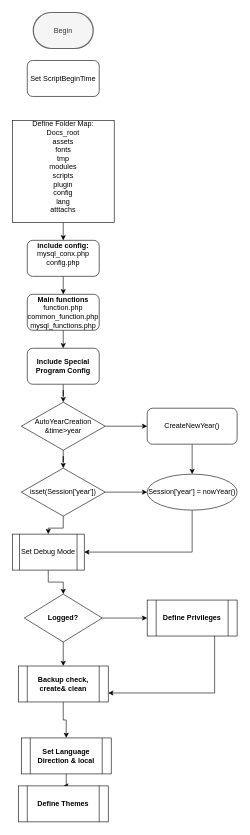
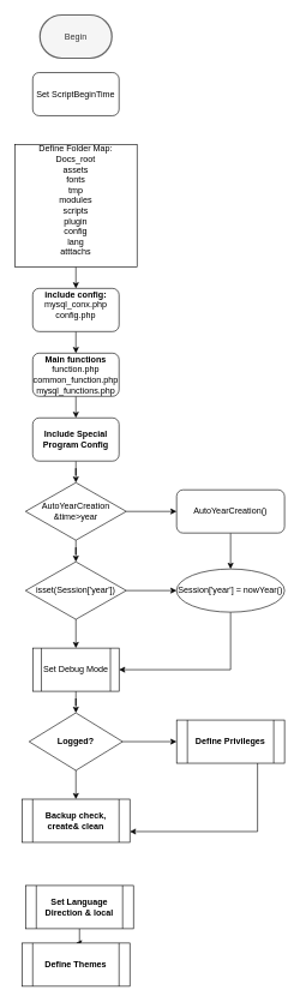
  <mxCell id="0" />
  <mxCell id="1" parent="0" />
  <mxCell id="2" value="Begin&lt;br&gt;" style="strokeWidth=2;html=1;shape=mxgraph.flowchart.terminator;whiteSpace=wrap;fillColor=#f5f5f5;strokeColor=#666666;fontColor=#333333;" vertex="1" parent="1"><mxGeometry x="55" y="20" width="100" height="60" as="geometry" /></mxCell>
  <mxCell id="3" value="Set ScriptBeginTime" style="rounded=1;whiteSpace=wrap;html=1;" vertex="1" parent="1"><mxGeometry x="45" y="100" width="120" height="60" as="geometry" /></mxCell>
  <mxCell id="4" style="edgeStyle=orthogonalEdgeStyle;rounded=0;orthogonalLoop=1;jettySize=auto;html=1;exitX=0.5;exitY=1;exitDx=0;exitDy=0;entryX=0.5;entryY=0;entryDx=0;entryDy=0;" edge="1" parent="1" source="5"><mxGeometry relative="1" as="geometry"><mxPoint x="105" y="400" as="targetPoint" /></mxGeometry></mxCell>
  <mxCell id="5" value="Define Folder Map:&lt;br&gt;Docs_root&lt;br&gt;assets&lt;br&gt;fonts&lt;br&gt;tmp&lt;br&gt;modules&lt;br&gt;scripts&lt;br&gt;plugin&lt;br&gt;config&lt;br&gt;lang&lt;br&gt;atttachs&lt;br&gt;&lt;br&gt;" style="whiteSpace=wrap;html=1;aspect=fixed;" vertex="1" parent="1"><mxGeometry x="20" y="200" width="170" height="170" as="geometry" /></mxCell>
  <mxCell id="6" style="edgeStyle=orthogonalEdgeStyle;rounded=0;orthogonalLoop=1;jettySize=auto;html=1;exitX=0.5;exitY=1;exitDx=0;exitDy=0;entryX=0.5;entryY=0;entryDx=0;entryDy=0;" edge="1" parent="1" source="7" target="9"><mxGeometry relative="1" as="geometry" /></mxCell>
  <mxCell id="7" value="&lt;b&gt;include config:&lt;/b&gt; mysql_conx.php&lt;br&gt;config.php&lt;br&gt;&lt;br&gt;" style="rounded=1;whiteSpace=wrap;html=1;" vertex="1" parent="1"><mxGeometry x="45" y="400" width="120" height="60" as="geometry" /></mxCell>
  <mxCell id="8" style="edgeStyle=orthogonalEdgeStyle;rounded=0;orthogonalLoop=1;jettySize=auto;html=1;exitX=0.5;exitY=1;exitDx=0;exitDy=0;entryX=0.5;entryY=0;entryDx=0;entryDy=0;" edge="1" parent="1" source="9" target="11"><mxGeometry relative="1" as="geometry" /></mxCell>
  <mxCell id="9" value="&lt;b&gt;Main functions&lt;/b&gt;&lt;br&gt;function.php&lt;br&gt;common_function.php&lt;br&gt;mysql_functions.php&lt;br&gt;" style="rounded=1;whiteSpace=wrap;html=1;" vertex="1" parent="1"><mxGeometry x="45" y="490" width="120" height="60" as="geometry" /></mxCell>
  <mxCell id="10" value="" style="edgeStyle=orthogonalEdgeStyle;rounded=0;orthogonalLoop=1;jettySize=auto;html=1;" edge="1" parent="1" source="11" target="19"><mxGeometry relative="1" as="geometry" /></mxCell>
  <mxCell id="11" value="&lt;b&gt;Include Special Program Config&lt;/b&gt;" style="rounded=1;whiteSpace=wrap;html=1;" vertex="1" parent="1"><mxGeometry x="45" y="580" width="120" height="60" as="geometry" /></mxCell>
  <mxCell id="12" value="" style="edgeStyle=orthogonalEdgeStyle;rounded=0;orthogonalLoop=1;jettySize=auto;html=1;" edge="1" parent="1" source="14" target="16"><mxGeometry relative="1" as="geometry" /></mxCell>
  <mxCell id="13" value="" style="edgeStyle=orthogonalEdgeStyle;rounded=0;orthogonalLoop=1;jettySize=auto;html=1;" edge="1" parent="1" source="14" target="23"><mxGeometry relative="1" as="geometry" /></mxCell>
  <mxCell id="14" value="isset(Session['year'])&lt;br&gt;" style="rhombus;whiteSpace=wrap;html=1;" vertex="1" parent="1"><mxGeometry x="35" y="780" width="140" height="80" as="geometry" /></mxCell>
  <mxCell id="15" style="edgeStyle=orthogonalEdgeStyle;rounded=0;orthogonalLoop=1;jettySize=auto;html=1;exitX=0.5;exitY=1;exitDx=0;exitDy=0;entryX=1;entryY=0.5;entryDx=0;entryDy=0;" edge="1" parent="1" source="16" target="23"><mxGeometry relative="1" as="geometry" /></mxCell>
  <mxCell id="16" value="Session['year'] = nowYear()" style="ellipse;whiteSpace=wrap;html=1;" vertex="1" parent="1"><mxGeometry x="245" y="790" width="150" height="60" as="geometry" /></mxCell>
  <mxCell id="17" value="" style="edgeStyle=orthogonalEdgeStyle;rounded=0;orthogonalLoop=1;jettySize=auto;html=1;" edge="1" parent="1" source="19" target="21"><mxGeometry relative="1" as="geometry" /></mxCell>
  <mxCell id="18" value="" style="edgeStyle=orthogonalEdgeStyle;rounded=0;orthogonalLoop=1;jettySize=auto;html=1;" edge="1" parent="1" source="19" target="14"><mxGeometry relative="1" as="geometry" /></mxCell>
  <mxCell id="19" value="AutoYearCreation&lt;br&gt;&amp;amp;time&amp;gt;year&lt;br&gt;" style="rhombus;whiteSpace=wrap;html=1;" vertex="1" parent="1"><mxGeometry x="35" y="670" width="140" height="80" as="geometry" /></mxCell>
  <mxCell id="20" value="" style="edgeStyle=orthogonalEdgeStyle;rounded=0;orthogonalLoop=1;jettySize=auto;html=1;" edge="1" parent="1" source="21" target="16"><mxGeometry relative="1" as="geometry" /></mxCell>
- <mxCell id="21" value="CreateNewYear()" style="rounded=1;whiteSpace=wrap;html=1;" vertex="1" parent="1"><mxGeometry x="245" y="680" width="150" height="60" as="geometry" /></mxCell>
+ <mxCell id="21" value="AutoYearCreation()" style="rounded=1;whiteSpace=wrap;html=1;" vertex="1" parent="1"><mxGeometry x="245" y="680" width="150" height="60" as="geometry" /></mxCell>
  <mxCell id="22" value="" style="edgeStyle=orthogonalEdgeStyle;rounded=0;orthogonalLoop=1;jettySize=auto;html=1;" edge="1" parent="1" source="23" target="26"><mxGeometry relative="1" as="geometry" /></mxCell>
- <mxCell id="23" value="Set Debug Mode" style="shape=process;whiteSpace=wrap;html=1;backgroundOutline=1;" vertex="1" parent="1"><mxGeometry x="20" y="890" width="120" height="60" as="geometry" /></mxCell>
+ <mxCell id="23" value="Set Debug Mode" style="shape=process;whiteSpace=wrap;html=1;backgroundOutline=1;" vertex="1" parent="1"><mxGeometry x="45" y="900" width="120" height="60" as="geometry" /></mxCell>
  <mxCell id="24" value="" style="edgeStyle=orthogonalEdgeStyle;rounded=0;orthogonalLoop=1;jettySize=auto;html=1;" edge="1" parent="1" source="26" target="28"><mxGeometry relative="1" as="geometry" /></mxCell>
  <mxCell id="25" value="" style="edgeStyle=orthogonalEdgeStyle;rounded=0;orthogonalLoop=1;jettySize=auto;html=1;" edge="1" parent="1" source="26" target="30"><mxGeometry relative="1" as="geometry" /></mxCell>
  <mxCell id="26" value="&lt;b&gt;Logged?&lt;/b&gt;" style="rhombus;whiteSpace=wrap;html=1;" vertex="1" parent="1"><mxGeometry x="40" y="990" width="130" height="80" as="geometry" /></mxCell>
  <mxCell id="27" style="edgeStyle=orthogonalEdgeStyle;rounded=0;orthogonalLoop=1;jettySize=auto;html=1;exitX=0.75;exitY=1;exitDx=0;exitDy=0;entryX=1;entryY=0.75;entryDx=0;entryDy=0;" edge="1" parent="1" source="28" target="30"><mxGeometry relative="1" as="geometry" /></mxCell>
  <mxCell id="28" value="&lt;b&gt;Define Privileges&lt;/b&gt;" style="shape=process;whiteSpace=wrap;html=1;backgroundOutline=1;" vertex="1" parent="1"><mxGeometry x="245" y="1000" width="150" height="60" as="geometry" /></mxCell>
- <mxCell id="29" value="" style="edgeStyle=orthogonalEdgeStyle;rounded=0;orthogonalLoop=1;jettySize=auto;html=1;" edge="1" parent="1" source="30" target="32"><mxGeometry relative="1" as="geometry" /></mxCell>
  <mxCell id="30" value="&lt;b&gt;Backup check, create&amp;amp; clean&lt;br&gt;&lt;/b&gt;" style="shape=process;whiteSpace=wrap;html=1;backgroundOutline=1;" vertex="1" parent="1"><mxGeometry x="30" y="1110" width="150" height="60" as="geometry" /></mxCell>
  <mxCell id="31" value="" style="edgeStyle=orthogonalEdgeStyle;rounded=0;orthogonalLoop=1;jettySize=auto;html=1;" edge="1" parent="1" source="32" target="33"><mxGeometry relative="1" as="geometry" /></mxCell>
  <mxCell id="32" value="&lt;b&gt;Set Language Direction &amp;amp; local&lt;br&gt;&lt;/b&gt;" style="shape=process;whiteSpace=wrap;html=1;backgroundOutline=1;" vertex="1" parent="1"><mxGeometry x="35" y="1230" width="150" height="60" as="geometry" /></mxCell>
  <mxCell id="33" value="&lt;b&gt;Define Themes&lt;br&gt;&lt;/b&gt;" style="shape=process;whiteSpace=wrap;html=1;backgroundOutline=1;" vertex="1" parent="1"><mxGeometry x="30" y="1310" width="150" height="60" as="geometry" /></mxCell>
